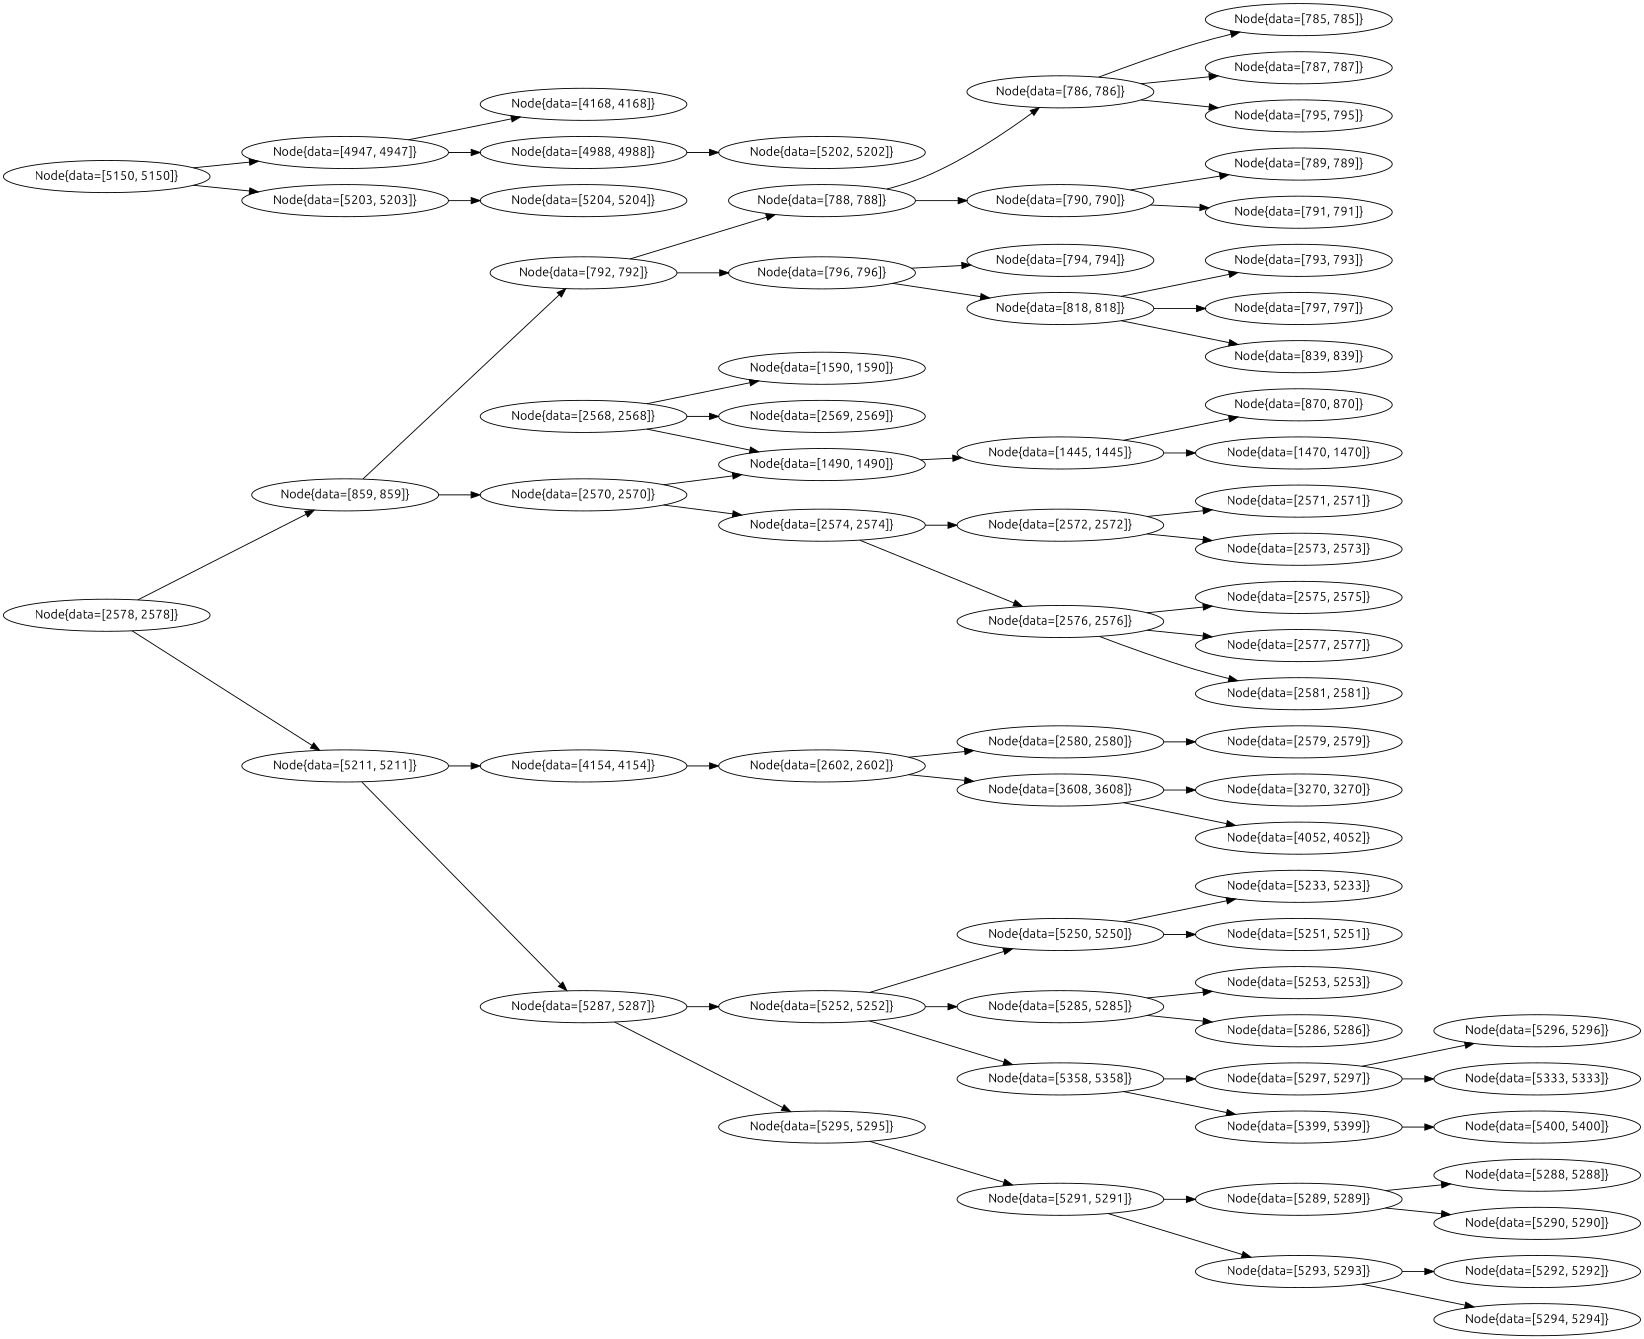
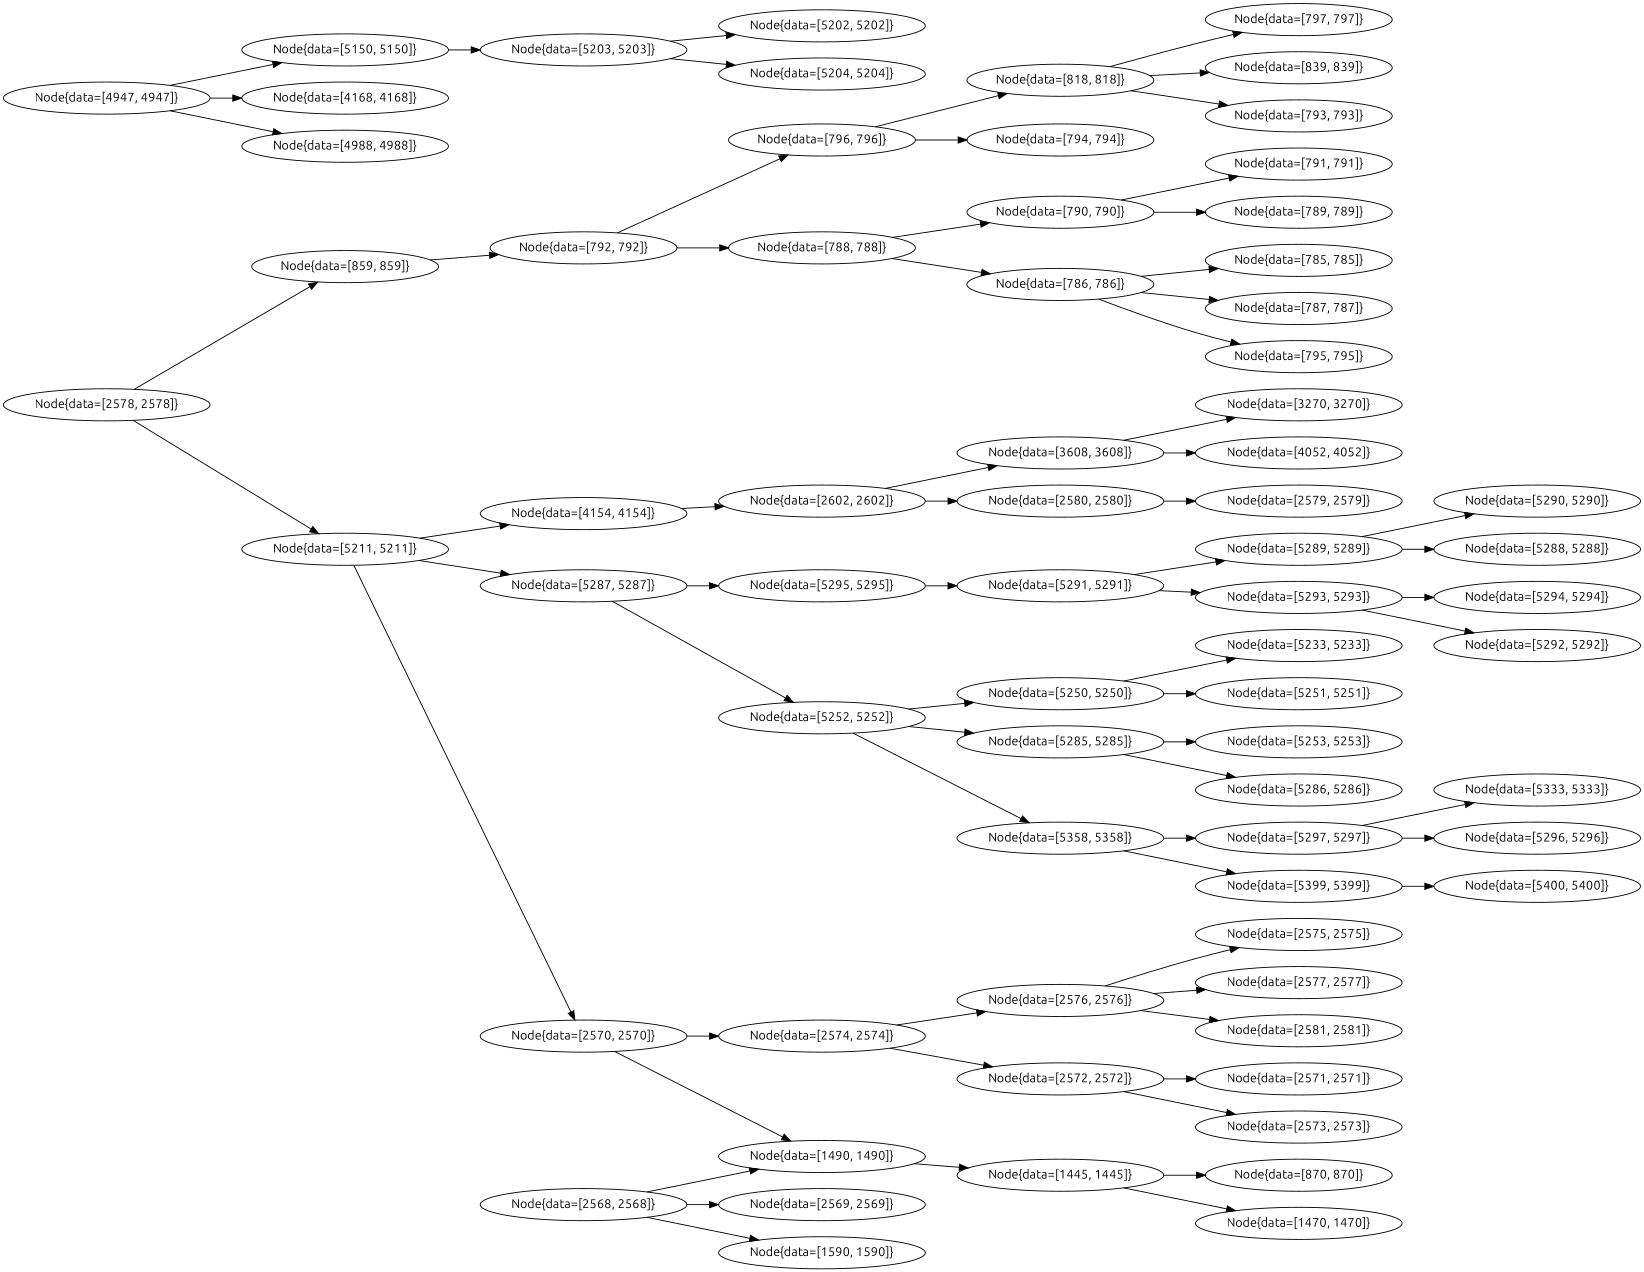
  digraph {
    fontname=Ubuntu
    rankdir=LR
    node [fontname=Ubuntu]
    edge [fontname=Ubuntu]
    n1 [label="Node{data=[2578, 2578]}"]
    n2 [label="Node{data=[859, 859]}"]
    n3 [label="Node{data=[5211, 5211]}"]
    n4 [label="Node{data=[792, 792]}"]
    n5 [label="Node{data=[2570, 2570]}"]
    n6 [label="Node{data=[4154, 4154]}"]
    n7 [label="Node{data=[5287, 5287]}"]
    n8 [label="Node{data=[788, 788]}"]
    n9 [label="Node{data=[796, 796]}"]
    n10 [label="Node{data=[1490, 1490]}"]
    n11 [label="Node{data=[2574, 2574]}"]
    n12 [label="Node{data=[786, 786]}"]
    n13 [label="Node{data=[790, 790]}"]
    n14 [label="Node{data=[794, 794]}"]
    n15 [label="Node{data=[818, 818]}"]
    n16 [label="Node{data=[785, 785]}"]
    n17 [label="Node{data=[787, 787]}"]
    n18 [label="Node{data=[795, 795]}"]
    n19 [label="Node{data=[789, 789]}"]
    n20 [label="Node{data=[791, 791]}"]
    n21 [label="Node{data=[793, 793]}"]
    n22 [label="Node{data=[797, 797]}"]
    n23 [label="Node{data=[839, 839]}"]
    n24 [label="Node{data=[1445, 1445]}"]
    n25 [label="Node{data=[2572, 2572]}"]
    n26 [label="Node{data=[2576, 2576]}"]
    n27 [label="Node{data=[870, 870]}"]
    n28 [label="Node{data=[1470, 1470]}"]
    n29 [label="Node{data=[2568, 2568]}"]
    n30 [label="Node{data=[1590, 1590]}"]
    n31 [label="Node{data=[2569, 2569]}"]
    n32 [label="Node{data=[2571, 2571]}"]
    n33 [label="Node{data=[2573, 2573]}"]
    n34 [label="Node{data=[2575, 2575]}"]
    n35 [label="Node{data=[2577, 2577]}"]
    n36 [label="Node{data=[2581, 2581]}"]
    n37 [label="Node{data=[2602, 2602]}"]
    n38 [label="Node{data=[5252, 5252]}"]
    n39 [label="Node{data=[5295, 5295]}"]
    n40 [label="Node{data=[2580, 2580]}"]
    n41 [label="Node{data=[3608, 3608]}"]
    n42 [label="Node{data=[5150, 5150]}"]
    n43 [label="Node{data=[4947, 4947]}"]
    n44 [label="Node{data=[5203, 5203]}"]
    n45 [label="Node{data=[2579, 2579]}"]
    n46 [label="Node{data=[3270, 3270]}"]
    n47 [label="Node{data=[4052, 4052]}"]
    n48 [label="Node{data=[4168, 4168]}"]
    n49 [label="Node{data=[4988, 4988]}"]
    n50 [label="Node{data=[5202, 5202]}"]
    n51 [label="Node{data=[5204, 5204]}"]
    n52 [label="Node{data=[5250, 5250]}"]
    n53 [label="Node{data=[5285, 5285]}"]
    n54 [label="Node{data=[5358, 5358]}"]
    n55 [label="Node{data=[5291, 5291]}"]
    n56 [label="Node{data=[5233, 5233]}"]
    n57 [label="Node{data=[5251, 5251]}"]
    n58 [label="Node{data=[5253, 5253]}"]
    n59 [label="Node{data=[5286, 5286]}"]
    n60 [label="Node{data=[5289, 5289]}"]
    n61 [label="Node{data=[5293, 5293]}"]
    n62 [label="Node{data=[5297, 5297]}"]
    n63 [label="Node{data=[5399, 5399]}"]
    n64 [label="Node{data=[5288, 5288]}"]
    n65 [label="Node{data=[5290, 5290]}"]
    n66 [label="Node{data=[5292, 5292]}"]
    n67 [label="Node{data=[5294, 5294]}"]
    n68 [label="Node{data=[5296, 5296]}"]
    n69 [label="Node{data=[5333, 5333]}"]
    n70 [label="Node{data=[5400, 5400]}"]
    n1 -> n2
    n1 -> n3
    n2 -> n4
-   n2 -> n5
+   n3 -> n5
    n3 -> n6
    n3 -> n7
    n4 -> n8
    n4 -> n9
    n5 -> n10
    n5 -> n11
    n6 -> n37
    n7 -> n38
    n7 -> n39
    n8 -> n12
    n8 -> n13
    n9 -> n14
    n9 -> n15
    n10 -> n24
    n11 -> n25
    n11 -> n26
    n12 -> n16
    n12 -> n17
    n12 -> n18
    n13 -> n19
    n13 -> n20
    n15 -> n21
    n15 -> n22
    n15 -> n23
    n24 -> n27
    n24 -> n28
    n25 -> n32
    n25 -> n33
    n26 -> n34
    n26 -> n35
    n26 -> n36
    n29 -> n10
    n29 -> n30
    n29 -> n31
    n37 -> n40
    n37 -> n41
    n38 -> n52
    n38 -> n53
    n38 -> n54
    n39 -> n55
    n40 -> n45
    n41 -> n46
    n41 -> n47
-   n42 -> n43
+   n43 -> n42
    n42 -> n44
    n43 -> n48
    n43 -> n49
-   n49 -> n50
+   n44 -> n50
    n44 -> n51
    n52 -> n56
    n52 -> n57
    n53 -> n58
    n53 -> n59
    n54 -> n62
    n54 -> n63
    n55 -> n60
    n55 -> n61
    n60 -> n64
    n60 -> n65
    n61 -> n66
    n61 -> n67
    n62 -> n68
    n62 -> n69
    n63 -> n70
  }
